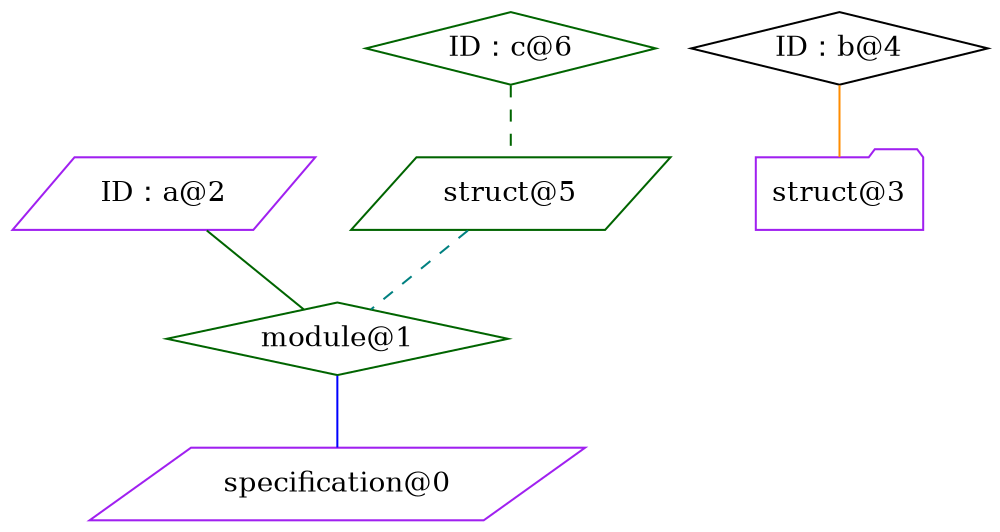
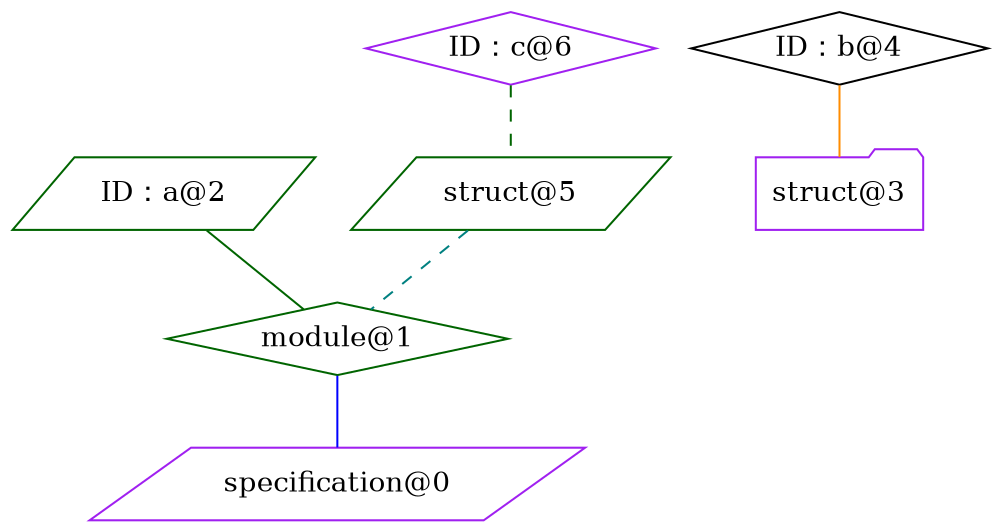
  graph {
    node [color=darkgreen shape=parallelogram]
    edge [color=darkgreen style=solid]
    "specification@0" [color=purple]
    "module@1" [shape=diamond]
-   "ID：a@2" [color=purple]
+   "ID：a@2"
    "struct@3" [color=purple shape=folder]
    "struct@5"
    "ID：b@4" [color=black shape=diamond]
-   "ID：c@6" [shape=diamond]
+   "ID：c@6" [color=purple shape=diamond]
    subgraph sub_1 {
      rank=same
      "specification@0"
    }
    subgraph sub_2 {
      rank=same
      "module@1"
    }
    subgraph sub_3 {
      rank=same
      "ID：a@2"
      "struct@3"
      "struct@5"
    }
    subgraph sub_4 {
      rank=same
      "ID：b@4"
      "ID：c@6"
    }
    "module@1" -- "specification@0" [color=blue]
    "ID：a@2" -- "module@1"
    "struct@5" -- "module@1" [color=teal style=dashed]
    "ID：b@4" -- "struct@3" [color=darkorange]
    "ID：c@6" -- "struct@5" [style=dashed]
  }
